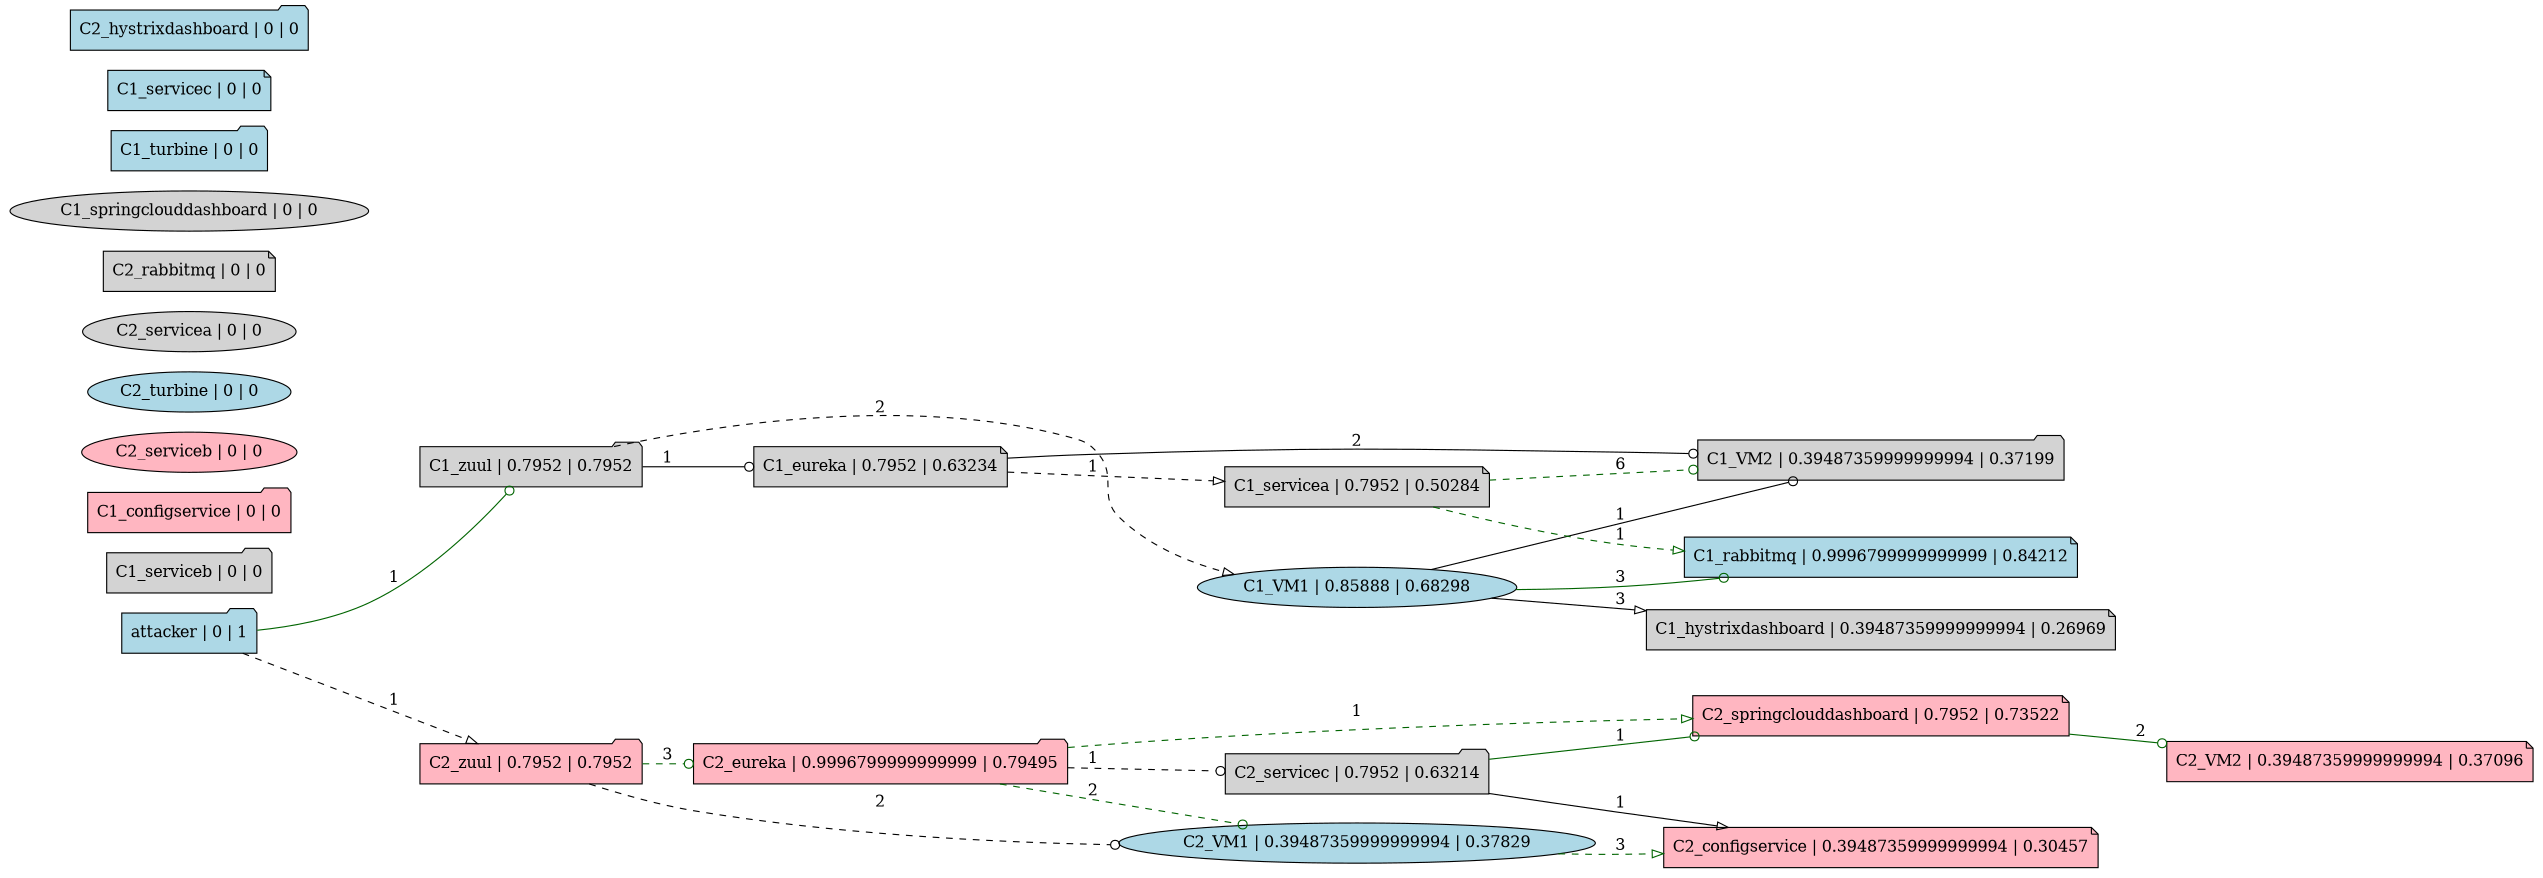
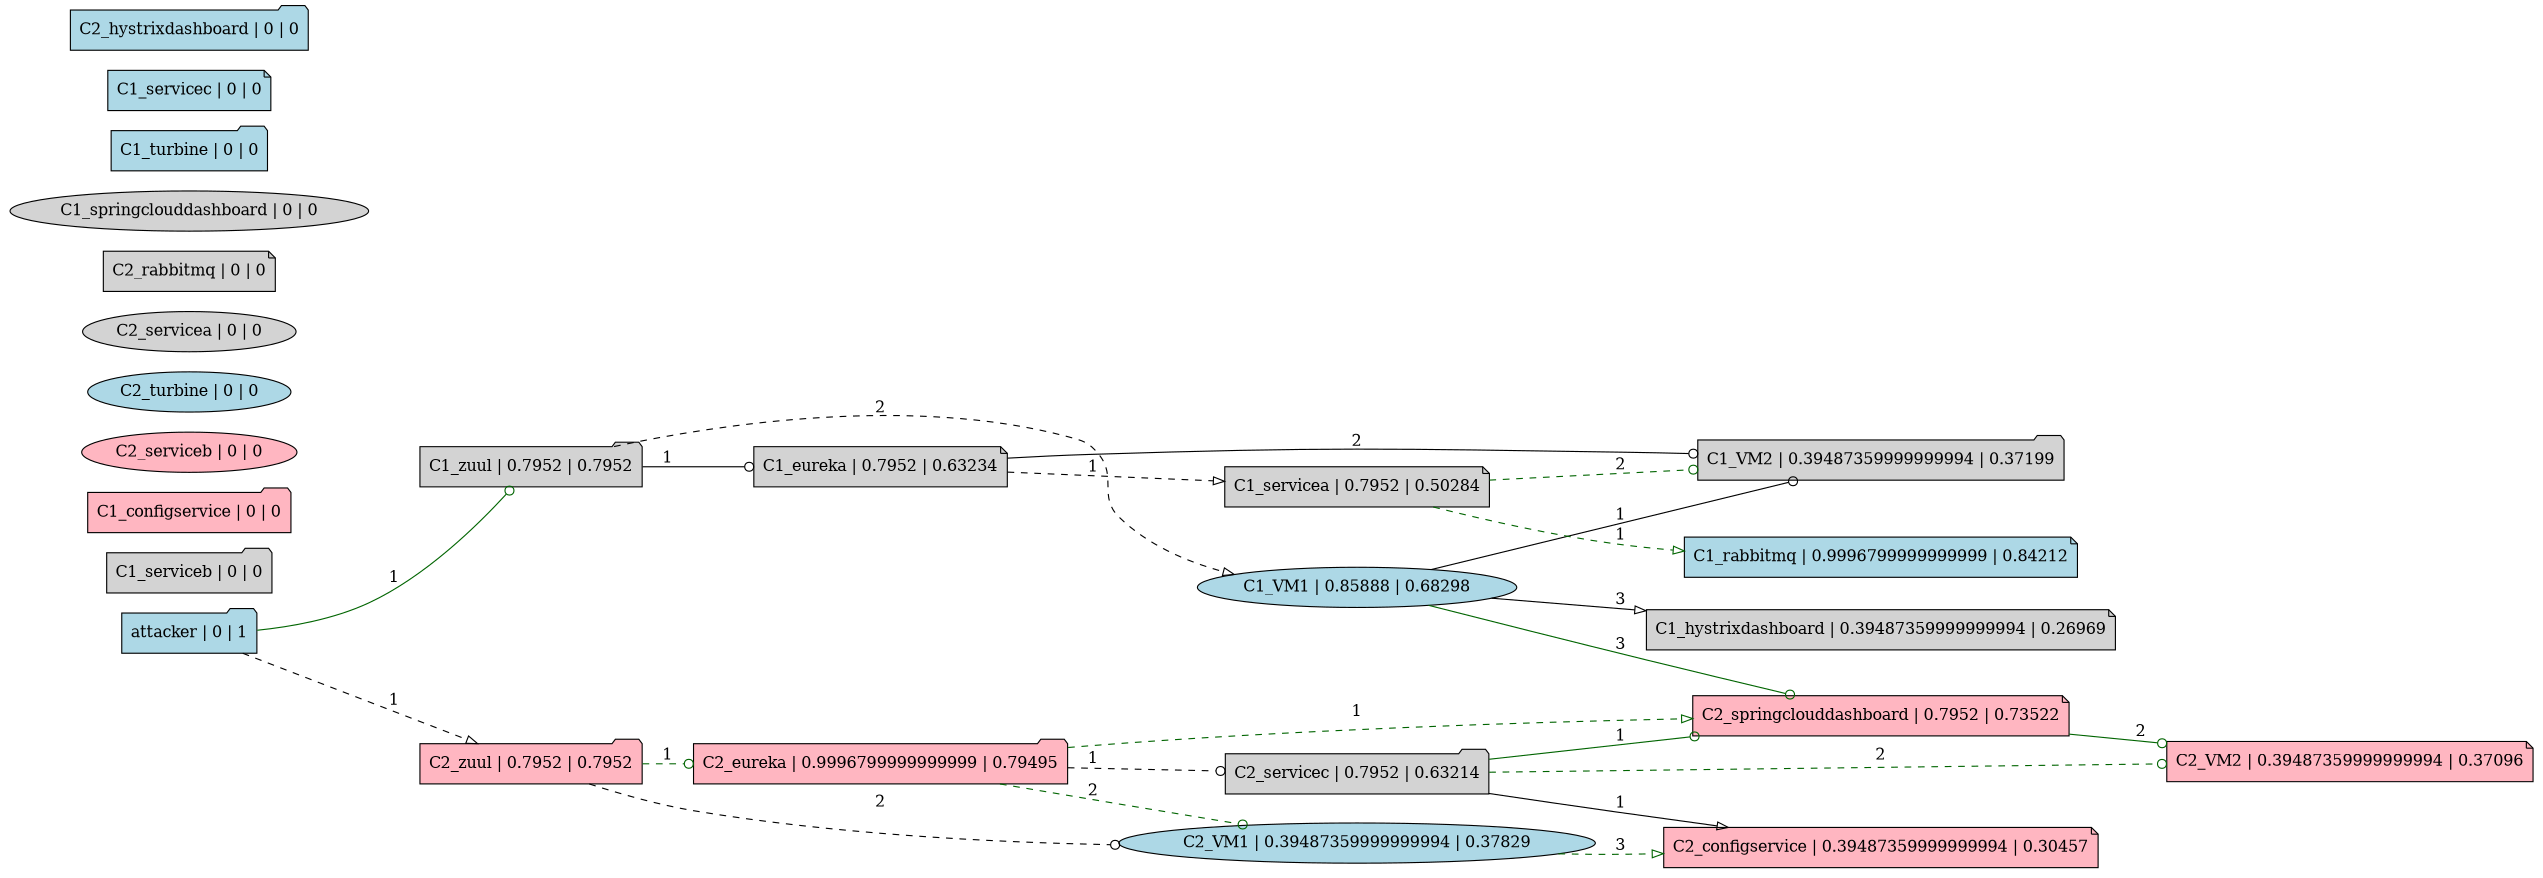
  digraph {
    rankdir=LR
    node [fillcolor=lightgrey shape=folder style=filled]
    edge [arrowhead=odot color=darkgreen style=dashed]
    n1 [label="C1_zuul | 0.7952 | 0.7952"]
    n2 [fillcolor=lightblue label="C1_VM1 | 0.85888 | 0.68298" shape=ellipse]
    n3 [label="C1_eureka | 0.7952 | 0.63234" shape=note]
    n4 [label="C1_VM2 | 0.39487359999999994 | 0.37199"]
    n5 [fillcolor=lightblue label="C1_rabbitmq | 0.9996799999999999 | 0.84212" shape=note]
    n6 [label="C1_hystrixdashboard | 0.39487359999999994 | 0.26969" shape=note]
    n7 [label="C1_servicea | 0.7952 | 0.50284" shape=note]
    n8 [fillcolor=lightpink label="C2_springclouddashboard | 0.7952 | 0.73522" shape=note]
    n9 [fillcolor=lightpink label="C2_VM2 | 0.39487359999999994 | 0.37096" shape=note]
    n10 [fillcolor=lightblue label="C2_VM1 | 0.39487359999999994 | 0.37829" shape=ellipse]
    n11 [fillcolor=lightpink label="C2_configservice | 0.39487359999999994 | 0.30457" shape=note]
    n12 [label="C1_serviceb | 0 | 0"]
    n13 [fillcolor=lightblue label="attacker | 0 | 1"]
    n14 [fillcolor=lightpink label="C2_zuul | 0.7952 | 0.7952"]
    n15 [fillcolor=lightpink label="C2_eureka | 0.9996799999999999 | 0.79495"]
    n16 [fillcolor=lightpink label="C1_configservice | 0 | 0"]
    n17 [fillcolor=lightpink label="C2_serviceb | 0 | 0" shape=ellipse]
    n18 [label="C2_servicec | 0.7952 | 0.63214"]
    n19 [fillcolor=lightblue label="C2_turbine | 0 | 0" shape=ellipse]
    n20 [label="C2_servicea | 0 | 0" shape=ellipse]
    n21 [label="C2_rabbitmq | 0 | 0" shape=note]
    n22 [label="C1_springclouddashboard | 0 | 0" shape=ellipse]
    n23 [fillcolor=lightblue label="C1_turbine | 0 | 0"]
    n24 [fillcolor=lightblue label="C1_servicec | 0 | 0" shape=note]
    n25 [fillcolor=lightblue label="C2_hystrixdashboard | 0 | 0"]
    n1 -> n2 [arrowhead=onormal color=black label=2]
    n1 -> n3 [color=black label=1 style=solid]
    n2 -> n4 [color=black label=1 style=solid]
-   n2 -> n5 [label=3 style=solid]
+   n2 -> n8 [label=3 style=solid]
    n2 -> n6 [arrowhead=onormal color=black label=3 style=solid]
    n3 -> n4 [color=black label=2 style=solid]
    n3 -> n7 [arrowhead=onormal color=black label=1]
-   n7 -> n4 [label=6]
+   n7 -> n4 [label=2]
    n7 -> n5 [arrowhead=onormal label=1]
    n8 -> n9 [label=2 style=solid]
    n10 -> n11 [arrowhead=onormal label=3]
    n13 -> n1 [label=1 style=solid]
    n13 -> n14 [arrowhead=onormal color=black label=1]
    n14 -> n10 [color=black label=2]
-   n14 -> n15 [label=3]
+   n14 -> n15 [label=1]
    n15 -> n8 [arrowhead=onormal label=1]
    n15 -> n10 [label=2]
    n15 -> n18 [color=black label=1]
    n18 -> n8 [label=1 style=solid]
+   n18 -> n9 [label=2]
    n18 -> n11 [arrowhead=onormal color=black label=1 style=solid]
  }
